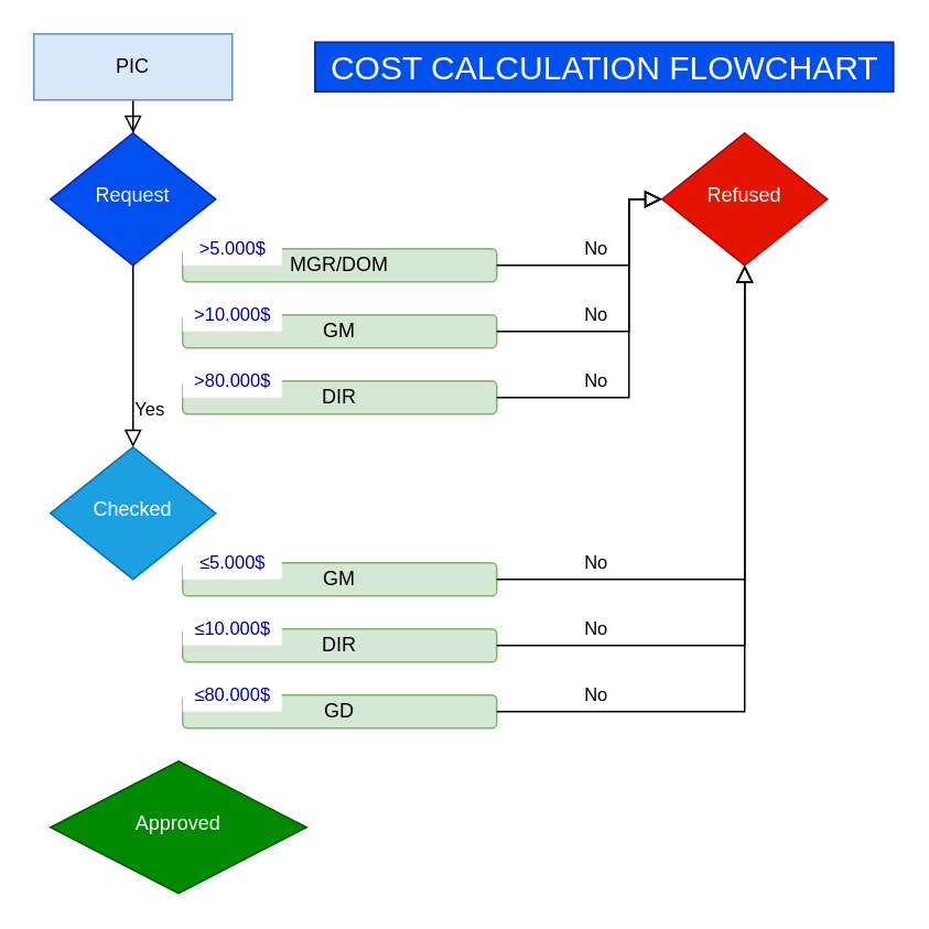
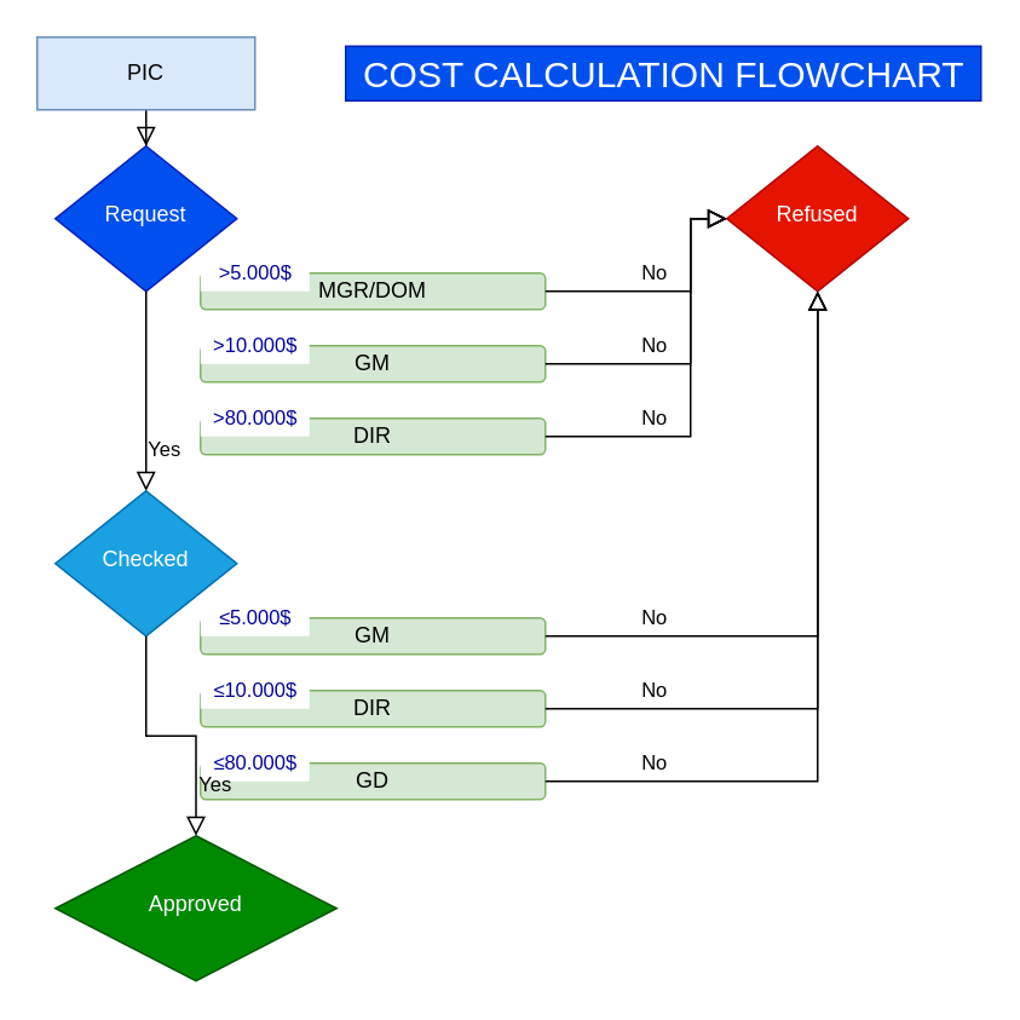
  <mxCell id="0" />
  <mxCell id="1" parent="0" />
  <mxCell id="2" value="" style="rounded=0;html=1;jettySize=auto;orthogonalLoop=1;fontSize=11;endArrow=block;endFill=0;endSize=8;strokeWidth=1;shadow=0;labelBackgroundColor=none;edgeStyle=orthogonalEdgeStyle;" parent="1" source="3" target="4" edge="1"><mxGeometry relative="1" as="geometry" /></mxCell>
  <mxCell id="3" value="PIC" style="whiteSpace=wrap;html=1;fontSize=12;glass=0;strokeWidth=1;shadow=0;fillColor=#dae8fc;strokeColor=#6c8ebf;rounded=0;" parent="1" vertex="1"><mxGeometry x="20" y="20" width="120" height="40" as="geometry" /></mxCell>
  <mxCell id="4" value="Request" style="rhombus;whiteSpace=wrap;html=1;shadow=0;fontFamily=Helvetica;fontSize=12;align=center;strokeWidth=1;spacing=6;spacingTop=-4;fillColor=#0050ef;strokeColor=#001DBC;fontColor=#ffffff;" parent="1" vertex="1"><mxGeometry x="30" y="80" width="100" height="80" as="geometry" /></mxCell>
  <mxCell id="5" value="DIR" style="rounded=1;whiteSpace=wrap;html=1;fontSize=12;glass=0;strokeWidth=1;shadow=0;fillColor=#d5e8d4;strokeColor=#82b366;" parent="1" vertex="1"><mxGeometry x="110" y="230" width="190" height="20" as="geometry" /></mxCell>
  <mxCell id="6" value="Checked" style="rhombus;whiteSpace=wrap;html=1;shadow=0;fontFamily=Helvetica;fontSize=12;align=center;strokeWidth=1;spacing=6;spacingTop=-4;fillColor=#1ba1e2;strokeColor=#006EAF;fontColor=#ffffff;" parent="1" vertex="1"><mxGeometry x="30" y="270" width="100" height="80" as="geometry" /></mxCell>
  <mxCell id="7" value="GM" style="rounded=1;whiteSpace=wrap;html=1;fontSize=12;glass=0;strokeWidth=1;shadow=0;fillColor=#d5e8d4;strokeColor=#82b366;" parent="1" vertex="1"><mxGeometry x="110" y="190" width="190" height="20" as="geometry" /></mxCell>
  <mxCell id="8" value="MGR/DOM" style="rounded=1;whiteSpace=wrap;html=1;fontSize=12;glass=0;strokeWidth=1;shadow=0;fillColor=#d5e8d4;strokeColor=#82b366;" parent="1" vertex="1"><mxGeometry x="110" y="150" width="190" height="20" as="geometry" /></mxCell>
  <mxCell id="9" value="Approved" style="rhombus;whiteSpace=wrap;html=1;shadow=0;fontFamily=Helvetica;fontSize=12;align=center;strokeWidth=1;spacing=6;spacingTop=-4;fillColor=#008a00;strokeColor=#005700;fontColor=#ffffff;" parent="1" vertex="1"><mxGeometry x="30" y="460" width="155" height="80" as="geometry" /></mxCell>
  <mxCell id="10" value="Yes" style="edgeStyle=orthogonalEdgeStyle;rounded=0;html=1;jettySize=auto;orthogonalLoop=1;fontSize=11;endArrow=block;endFill=0;endSize=8;strokeWidth=1;shadow=0;labelBackgroundColor=none;exitX=0.5;exitY=1;exitDx=0;exitDy=0;entryX=0.5;entryY=0;entryDx=0;entryDy=0;" parent="1" source="4" target="6" edge="1"><mxGeometry x="0.579" y="10" relative="1" as="geometry"><mxPoint as="offset" /><mxPoint x="450" y="340" as="sourcePoint" /><mxPoint x="80" y="295" as="targetPoint" /></mxGeometry></mxCell>
  <mxCell id="11" value="&lt;font color=&quot;#000099&quot;&gt;&amp;gt;5.000$&lt;/font&gt;" style="text;html=1;align=center;verticalAlign=middle;resizable=0;points=[];autosize=1;strokeColor=none;fillColor=default;fontSize=11;fontColor=none;" parent="1" vertex="1"><mxGeometry x="110" y="140" width="60" height="20" as="geometry" /></mxCell>
  <mxCell id="12" value="&lt;font color=&quot;#000099&quot;&gt;&amp;gt;10.000$&lt;/font&gt;" style="text;html=1;align=center;verticalAlign=middle;resizable=0;points=[];autosize=1;strokeColor=none;fillColor=default;fontSize=11;fontColor=none;" parent="1" vertex="1"><mxGeometry x="110" y="180" width="60" height="20" as="geometry" /></mxCell>
  <mxCell id="13" value="&lt;font color=&quot;#000099&quot;&gt;&amp;gt;80.000$&lt;/font&gt;" style="text;html=1;align=center;verticalAlign=middle;resizable=0;points=[];autosize=1;strokeColor=none;fillColor=default;fontSize=11;fontColor=none;" parent="1" vertex="1"><mxGeometry x="110" y="220" width="60" height="20" as="geometry" /></mxCell>
  <mxCell id="14" value="Refused" style="rhombus;whiteSpace=wrap;html=1;shadow=0;fontFamily=Helvetica;fontSize=12;align=center;strokeWidth=1;spacing=6;spacingTop=-4;fillColor=#e51400;strokeColor=#B20000;fontColor=#ffffff;" parent="1" vertex="1"><mxGeometry x="400" y="80" width="100" height="80" as="geometry" /></mxCell>
  <mxCell id="15" value="No" style="rounded=0;html=1;jettySize=auto;orthogonalLoop=1;fontSize=11;endArrow=block;endFill=0;endSize=8;strokeWidth=1;shadow=0;labelBackgroundColor=none;edgeStyle=orthogonalEdgeStyle;exitX=1;exitY=0.5;exitDx=0;exitDy=0;entryX=0;entryY=0.5;entryDx=0;entryDy=0;" parent="1" source="8" target="14" edge="1"><mxGeometry x="-0.143" y="10" relative="1" as="geometry"><mxPoint as="offset" /><mxPoint x="480" y="200" as="sourcePoint" /><mxPoint x="370" y="240" as="targetPoint" /><Array as="points"><mxPoint x="380" y="160" /></Array></mxGeometry></mxCell>
  <mxCell id="16" value="No" style="rounded=0;html=1;jettySize=auto;orthogonalLoop=1;fontSize=11;endArrow=block;endFill=0;endSize=8;strokeWidth=1;shadow=0;labelBackgroundColor=none;edgeStyle=orthogonalEdgeStyle;exitX=1;exitY=0.5;exitDx=0;exitDy=0;entryX=0;entryY=0.5;entryDx=0;entryDy=0;" parent="1" target="14" edge="1"><mxGeometry x="-0.333" y="10" relative="1" as="geometry"><mxPoint as="offset" /><mxPoint x="300" y="200" as="sourcePoint" /><mxPoint x="380" y="120" as="targetPoint" /><Array as="points"><mxPoint x="380" y="200" /><mxPoint x="380" y="120" /></Array></mxGeometry></mxCell>
  <mxCell id="17" value="No" style="rounded=0;html=1;jettySize=auto;orthogonalLoop=1;fontSize=11;endArrow=block;endFill=0;endSize=8;strokeWidth=1;shadow=0;labelBackgroundColor=none;edgeStyle=orthogonalEdgeStyle;exitX=1;exitY=0.5;exitDx=0;exitDy=0;entryX=0;entryY=0.5;entryDx=0;entryDy=0;" parent="1" source="5" target="14" edge="1"><mxGeometry x="-0.455" y="10" relative="1" as="geometry"><mxPoint as="offset" /><mxPoint x="310" y="210" as="sourcePoint" /><mxPoint x="380" y="120" as="targetPoint" /><Array as="points"><mxPoint x="380" y="240" /><mxPoint x="380" y="120" /></Array></mxGeometry></mxCell>
  <mxCell id="18" value="GM" style="rounded=1;whiteSpace=wrap;html=1;fontSize=12;glass=0;strokeWidth=1;shadow=0;fillColor=#d5e8d4;strokeColor=#82b366;" parent="1" vertex="1"><mxGeometry x="110" y="340" width="190" height="20" as="geometry" /></mxCell>
  <mxCell id="19" value="DIR" style="rounded=1;whiteSpace=wrap;html=1;fontSize=12;glass=0;strokeWidth=1;shadow=0;fillColor=#d5e8d4;strokeColor=#82b366;" parent="1" vertex="1"><mxGeometry x="110" y="380" width="190" height="20" as="geometry" /></mxCell>
  <mxCell id="20" value="GD" style="rounded=1;whiteSpace=wrap;html=1;fontSize=12;glass=0;strokeWidth=1;shadow=0;fillColor=#d5e8d4;strokeColor=#82b366;" parent="1" vertex="1"><mxGeometry x="110" y="420" width="190" height="20" as="geometry" /></mxCell>
  <mxCell id="21" value="&lt;font color=&quot;#000099&quot;&gt;≤5.000$&lt;/font&gt;" style="text;html=1;align=center;verticalAlign=middle;resizable=0;points=[];autosize=1;strokeColor=none;fillColor=default;fontSize=11;fontColor=none;" parent="1" vertex="1"><mxGeometry x="110" y="330" width="60" height="20" as="geometry" /></mxCell>
  <mxCell id="22" value="&lt;font color=&quot;#000099&quot;&gt;≤10.000$&lt;/font&gt;" style="text;html=1;align=center;verticalAlign=middle;resizable=0;points=[];autosize=1;strokeColor=none;fillColor=default;fontSize=11;fontColor=none;" parent="1" vertex="1"><mxGeometry x="110" y="370" width="60" height="20" as="geometry" /></mxCell>
  <mxCell id="23" value="&lt;font color=&quot;#000099&quot;&gt;≤80.000$&lt;/font&gt;" style="text;html=1;align=center;verticalAlign=middle;resizable=0;points=[];autosize=1;strokeColor=none;fillColor=default;fontSize=11;fontColor=none;" parent="1" vertex="1"><mxGeometry x="110" y="410" width="60" height="20" as="geometry" /></mxCell>
+ <mxCell id="24" value="Yes" style="edgeStyle=orthogonalEdgeStyle;rounded=0;html=1;jettySize=auto;orthogonalLoop=1;fontSize=11;endArrow=block;endFill=0;endSize=8;strokeWidth=1;shadow=0;labelBackgroundColor=none;exitX=0.5;exitY=1;exitDx=0;exitDy=0;entryX=0.5;entryY=0;entryDx=0;entryDy=0;" parent="1" source="6" target="9" edge="1"><mxGeometry x="0.579" y="10" relative="1" as="geometry"><mxPoint as="offset" /><mxPoint x="50" y="350" as="sourcePoint" /><mxPoint x="50" y="460" as="targetPoint" /></mxGeometry></mxCell>
  <mxCell id="25" value="No" style="rounded=0;html=1;jettySize=auto;orthogonalLoop=1;fontSize=11;endArrow=block;endFill=0;endSize=8;strokeWidth=1;shadow=0;labelBackgroundColor=none;edgeStyle=orthogonalEdgeStyle;exitX=1;exitY=0.5;exitDx=0;exitDy=0;entryX=0.5;entryY=1;entryDx=0;entryDy=0;" parent="1" target="14" edge="1"><mxGeometry x="-0.647" y="10" relative="1" as="geometry"><mxPoint as="offset" /><mxPoint x="300" y="350" as="sourcePoint" /><mxPoint x="400" y="310" as="targetPoint" /><Array as="points"><mxPoint x="450" y="350" /></Array></mxGeometry></mxCell>
  <mxCell id="26" value="No" style="rounded=0;html=1;jettySize=auto;orthogonalLoop=1;fontSize=11;endArrow=block;endFill=0;endSize=8;strokeWidth=1;shadow=0;labelBackgroundColor=none;edgeStyle=orthogonalEdgeStyle;exitX=1;exitY=0.5;exitDx=0;exitDy=0;" parent="1" source="19" edge="1"><mxGeometry x="-0.684" y="10" relative="1" as="geometry"><mxPoint as="offset" /><mxPoint x="310" y="360" as="sourcePoint" /><mxPoint x="450" y="160" as="targetPoint" /><Array as="points"><mxPoint x="450" y="390" /></Array></mxGeometry></mxCell>
  <mxCell id="27" value="No" style="rounded=0;html=1;jettySize=auto;orthogonalLoop=1;fontSize=11;endArrow=block;endFill=0;endSize=8;strokeWidth=1;shadow=0;labelBackgroundColor=none;edgeStyle=orthogonalEdgeStyle;exitX=1;exitY=0.5;exitDx=0;exitDy=0;" parent="1" source="20" edge="1"><mxGeometry x="-0.714" y="10" relative="1" as="geometry"><mxPoint as="offset" /><mxPoint x="310" y="400" as="sourcePoint" /><mxPoint x="450" y="160" as="targetPoint" /><Array as="points"><mxPoint x="450" y="430" /></Array></mxGeometry></mxCell>
  <mxCell id="28" value="COST CALCULATION FLOWCHART" style="text;html=1;align=center;verticalAlign=middle;resizable=0;points=[];autosize=1;strokeColor=#001DBC;fillColor=#0050ef;fontSize=20;fontColor=#ffffff;" parent="1" vertex="1"><mxGeometry x="190" y="25" width="350" height="30" as="geometry" /></mxCell>
